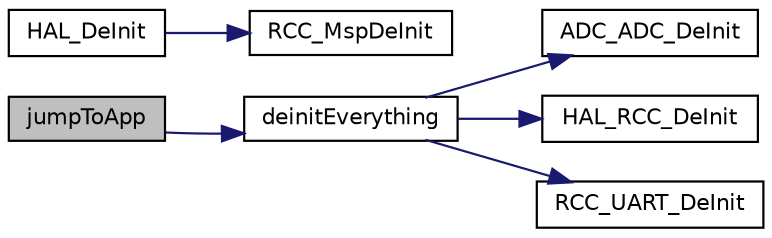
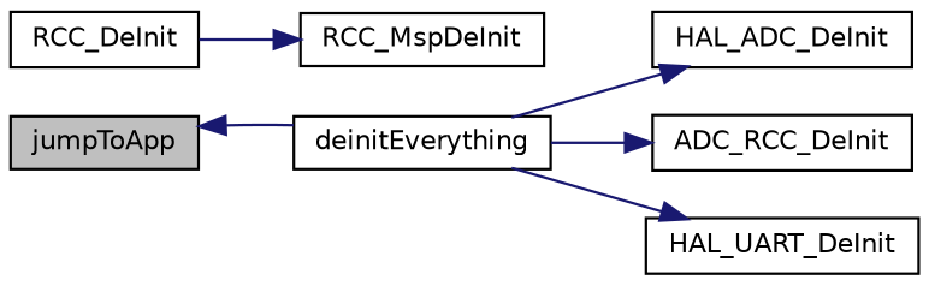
  digraph {
    rankdir=LR
    node [color=black fillcolor=white fontname=Helvetica fontsize=10 shape=record style=filled]
    edge [color=midnightblue fontname=Helvetica fontsize=10 labelfontname=Helvetica labelfontsize=10 style=solid]
    n1 [fillcolor=grey75 fontcolor=black height=0.2 label=jumpToApp width=0.4]
    n2 [height=0.2 label=deinitEverything width=0.4]
-   n3 [height=0.2 label=ADC_ADC_DeInit width=0.4]
-   n4 [height=0.2 label=HAL_RCC_DeInit width=0.4]
-   n5 [height=0.2 label=RCC_UART_DeInit width=0.4]
-   n6 [height=0.2 label=HAL_DeInit width=0.4]
+   n3 [height=0.2 label=HAL_ADC_DeInit width=0.4]
+   n4 [height=0.2 label=ADC_RCC_DeInit width=0.4]
+   n5 [height=0.2 label=HAL_UART_DeInit width=0.4]
+   n6 [height=0.2 label=RCC_DeInit width=0.4]
    n7 [height=0.2 label=RCC_MspDeInit width=0.4]
-   n1 -> n2
+   n2 -> n1
    n2 -> n3
    n2 -> n4
    n2 -> n5
    n6 -> n7
  }
